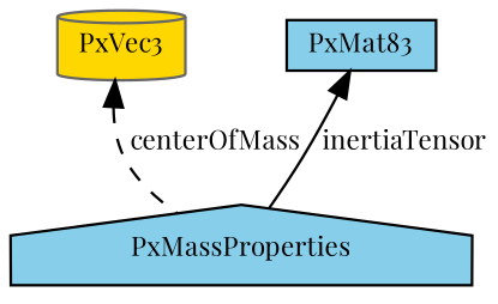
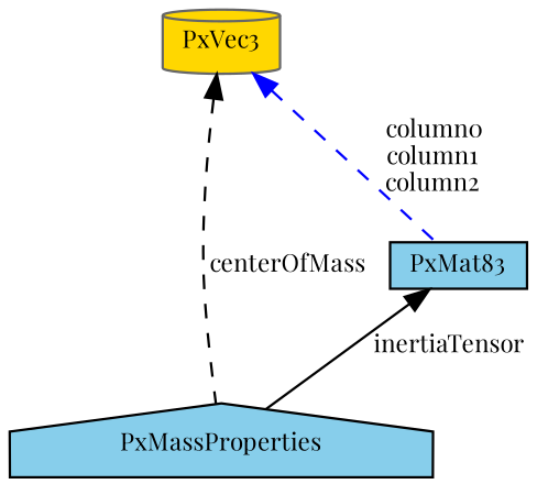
  digraph {
    fontname="Playfair Display"
    node [color=black fillcolor=skyblue fontname="Playfair Display" fontsize=10 style=filled]
    edge [color=black dir=back fontname="Playfair Display" fontsize=10 labelfontname=Helvetica labelfontsize=10 style=dashed]
    n1 [fontcolor=black height=0.2 label=PxMassProperties shape=house width=0.4]
    n2 [color=gray40 fillcolor=gold height=0.2 label=PxVec3 shape=cylinder width=0.4]
    n3 [height=0.2 label=PxMat83 shape=box width=0.4]
    n2 -> n1 [label=" centerOfMass"]
+   n2 -> n3 [color=blue label=" column0\ncolumn1\ncolumn2"]
    n3 -> n1 [label=" inertiaTensor" style=solid]
  }
